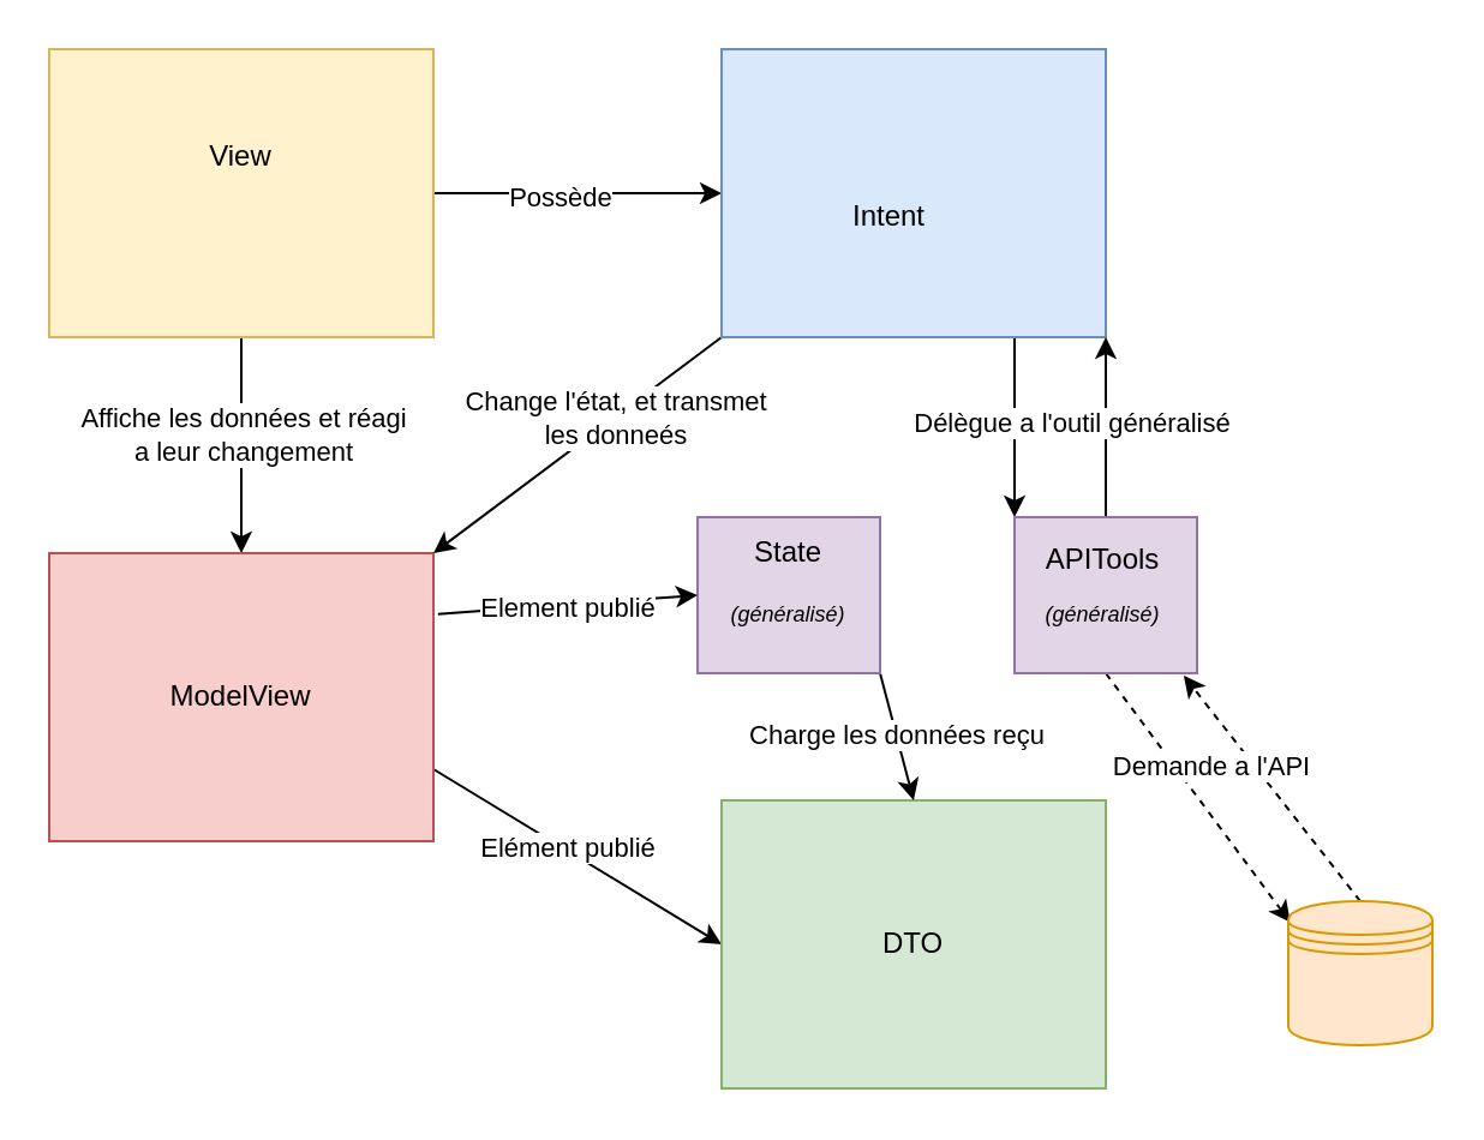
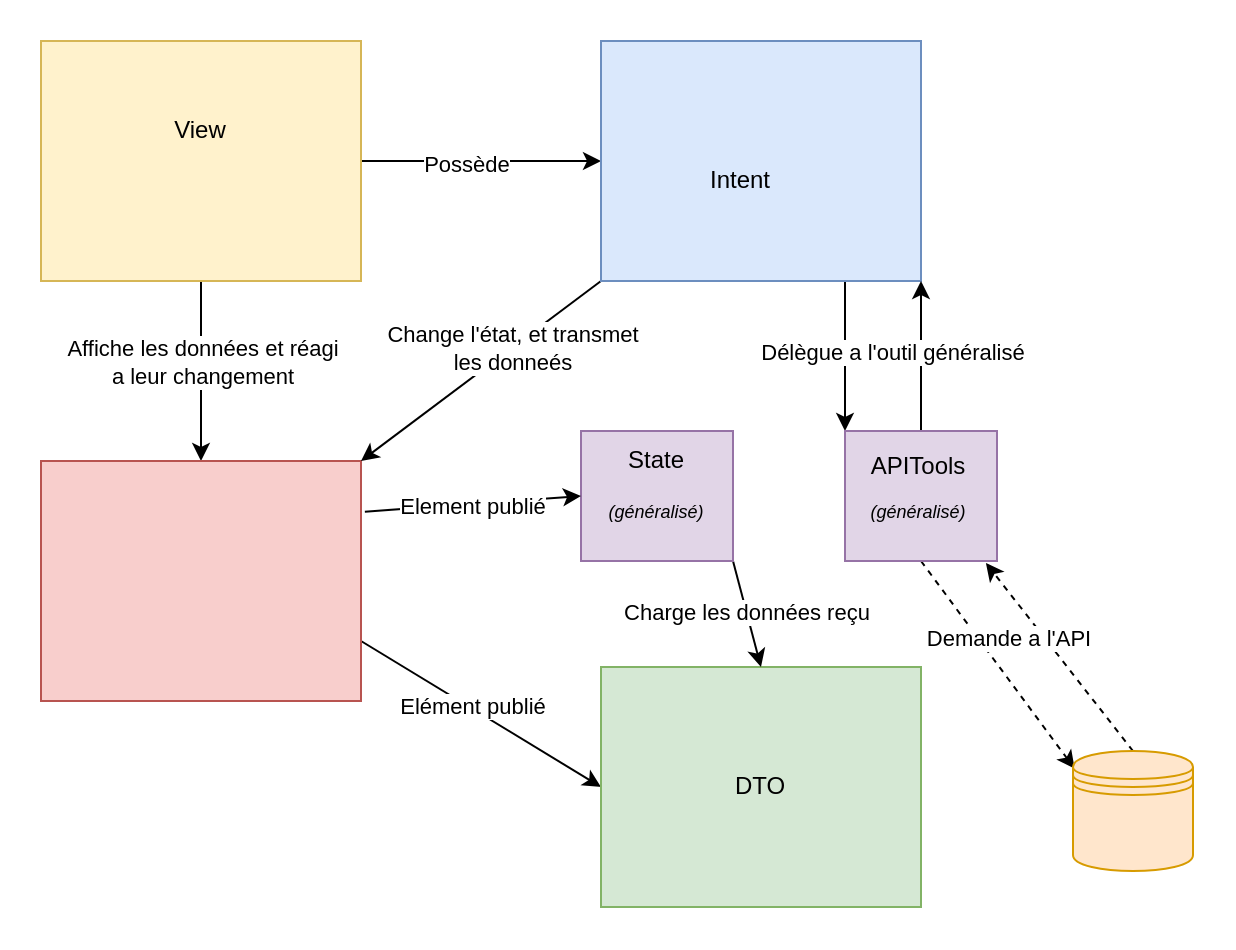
  <mxCell id="0" />
  <mxCell id="1" parent="0" />
  <mxCell id="2" style="edgeStyle=none;rounded=0;orthogonalLoop=1;jettySize=auto;html=1;exitX=0.5;exitY=0;exitDx=0;exitDy=0;entryX=0.927;entryY=1.015;entryDx=0;entryDy=0;fontSize=9;dashed=1;entryPerimeter=0;" edge="1" parent="1" source="22" target="30"><mxGeometry relative="1" as="geometry" /></mxCell>
  <mxCell id="3" style="rounded=0;orthogonalLoop=1;jettySize=auto;html=1;exitX=1;exitY=0.5;exitDx=0;exitDy=0;entryX=0;entryY=0.5;entryDx=0;entryDy=0;" edge="1" parent="1" source="7" target="20"><mxGeometry relative="1" as="geometry" /></mxCell>
  <mxCell id="4" value="Possède" style="edgeLabel;html=1;align=center;verticalAlign=middle;resizable=0;points=[];" vertex="1" connectable="0" parent="3"><mxGeometry x="-0.133" y="-1" relative="1" as="geometry"><mxPoint as="offset" /></mxGeometry></mxCell>
  <mxCell id="5" style="edgeStyle=none;rounded=0;orthogonalLoop=1;jettySize=auto;html=1;exitX=0.5;exitY=1;exitDx=0;exitDy=0;entryX=0.5;entryY=0;entryDx=0;entryDy=0;" edge="1" parent="1" source="7" target="11"><mxGeometry relative="1" as="geometry" /></mxCell>
  <mxCell id="6" value="Affiche les données et réagi &lt;br&gt;a leur changement" style="edgeLabel;html=1;align=center;verticalAlign=middle;resizable=0;points=[];" vertex="1" connectable="0" parent="5"><mxGeometry x="-0.048" y="1" relative="1" as="geometry"><mxPoint x="-1" y="-3" as="offset" /></mxGeometry></mxCell>
  <mxCell id="7" value="" style="rounded=0;whiteSpace=wrap;html=1;fillColor=#fff2cc;strokeColor=#d6b656;" vertex="1" parent="1"><mxGeometry x="20" y="20" width="160" height="120" as="geometry" /></mxCell>
  <mxCell id="8" value="View" style="text;html=1;strokeColor=none;fillColor=none;align=center;verticalAlign=middle;whiteSpace=wrap;rounded=0;" vertex="1" parent="1"><mxGeometry x="70" y="50" width="60" height="30" as="geometry" /></mxCell>
  <mxCell id="9" style="edgeStyle=none;rounded=0;orthogonalLoop=1;jettySize=auto;html=1;exitX=1;exitY=0.75;exitDx=0;exitDy=0;entryX=0;entryY=0.5;entryDx=0;entryDy=0;" edge="1" parent="1" source="11" target="13"><mxGeometry relative="1" as="geometry" /></mxCell>
  <mxCell id="10" value="Elément publié" style="edgeLabel;html=1;align=center;verticalAlign=middle;resizable=0;points=[];" vertex="1" connectable="0" parent="9"><mxGeometry x="-0.092" y="1" relative="1" as="geometry"><mxPoint as="offset" /></mxGeometry></mxCell>
  <mxCell id="11" value="" style="rounded=0;whiteSpace=wrap;html=1;fillColor=#f8cecc;strokeColor=#b85450;" vertex="1" parent="1"><mxGeometry x="20" y="230" width="160" height="120" as="geometry" /></mxCell>
- <mxCell id="12" value="ModelView" style="text;html=1;strokeColor=none;fillColor=none;align=center;verticalAlign=middle;whiteSpace=wrap;rounded=0;" vertex="1" parent="1"><mxGeometry x="70" y="275" width="60" height="30" as="geometry" /></mxCell>
  <mxCell id="13" value="" style="rounded=0;whiteSpace=wrap;html=1;fillColor=#d5e8d4;strokeColor=#82b366;" vertex="1" parent="1"><mxGeometry x="300" y="333" width="160" height="120" as="geometry" /></mxCell>
  <mxCell id="14" value="DTO" style="text;html=1;strokeColor=none;fillColor=none;align=center;verticalAlign=middle;whiteSpace=wrap;rounded=0;" vertex="1" parent="1"><mxGeometry x="350" y="378" width="60" height="30" as="geometry" /></mxCell>
  <mxCell id="15" style="rounded=0;orthogonalLoop=1;jettySize=auto;html=1;exitX=0;exitY=1;exitDx=0;exitDy=0;entryX=1;entryY=0;entryDx=0;entryDy=0;" edge="1" parent="1" source="20" target="11"><mxGeometry relative="1" as="geometry" /></mxCell>
  <mxCell id="16" value="Change l'état, et transmet &lt;br&gt;les donneés" style="edgeLabel;html=1;align=center;verticalAlign=middle;resizable=0;points=[];" vertex="1" connectable="0" parent="15"><mxGeometry x="-0.316" y="1" relative="1" as="geometry"><mxPoint x="-4" y="2" as="offset" /></mxGeometry></mxCell>
  <mxCell id="17" style="edgeStyle=none;rounded=0;orthogonalLoop=1;jettySize=auto;html=1;exitX=0.5;exitY=1;exitDx=0;exitDy=0;dashed=1;entryX=0.014;entryY=0.148;entryDx=0;entryDy=0;entryPerimeter=0;" edge="1" parent="1" source="30" target="22"><mxGeometry relative="1" as="geometry"><mxPoint x="570" y="90.024" as="targetPoint" /></mxGeometry></mxCell>
  <mxCell id="18" value="Demande a l'API" style="edgeLabel;html=1;align=center;verticalAlign=middle;resizable=0;points=[];fontSize=11;" vertex="1" connectable="0" parent="17"><mxGeometry x="-0.252" relative="1" as="geometry"><mxPoint x="15" as="offset" /></mxGeometry></mxCell>
  <mxCell id="19" style="edgeStyle=none;rounded=0;orthogonalLoop=1;jettySize=auto;html=1;entryX=0;entryY=0;entryDx=0;entryDy=0;fontSize=9;" edge="1" parent="1" target="30"><mxGeometry relative="1" as="geometry"><mxPoint x="422" y="135" as="sourcePoint" /></mxGeometry></mxCell>
  <mxCell id="20" value="" style="rounded=0;whiteSpace=wrap;html=1;fillColor=#dae8fc;strokeColor=#6c8ebf;" vertex="1" parent="1"><mxGeometry x="300" y="20" width="160" height="120" as="geometry" /></mxCell>
  <mxCell id="21" value="Intent" style="text;html=1;strokeColor=none;fillColor=none;align=center;verticalAlign=middle;whiteSpace=wrap;rounded=0;" vertex="1" parent="1"><mxGeometry x="340" y="75" width="60" height="30" as="geometry" /></mxCell>
  <mxCell id="22" value="" style="shape=datastore;whiteSpace=wrap;html=1;fillColor=#ffe6cc;strokeColor=#d79b00;" vertex="1" parent="1"><mxGeometry x="536" y="375" width="60" height="60" as="geometry" /></mxCell>
  <mxCell id="23" value="Charge les données reçu" style="edgeStyle=none;rounded=0;orthogonalLoop=1;jettySize=auto;html=1;exitX=1;exitY=1;exitDx=0;exitDy=0;entryX=0.5;entryY=0;entryDx=0;entryDy=0;" edge="1" parent="1" source="24" target="13"><mxGeometry relative="1" as="geometry" /></mxCell>
  <mxCell id="24" value="" style="rounded=0;whiteSpace=wrap;html=1;fillColor=#e1d5e7;strokeColor=#9673a6;" vertex="1" parent="1"><mxGeometry x="290" y="215" width="76" height="65" as="geometry" /></mxCell>
  <mxCell id="25" style="edgeStyle=none;rounded=0;orthogonalLoop=1;jettySize=auto;html=1;exitX=1.012;exitY=0.211;exitDx=0;exitDy=0;entryX=0;entryY=0.5;entryDx=0;entryDy=0;exitPerimeter=0;" edge="1" parent="1" source="11" target="24"><mxGeometry relative="1" as="geometry" /></mxCell>
  <mxCell id="26" value="Element publié" style="edgeLabel;html=1;align=center;verticalAlign=middle;resizable=0;points=[];" vertex="1" connectable="0" parent="25"><mxGeometry x="-0.319" relative="1" as="geometry"><mxPoint x="17" as="offset" /></mxGeometry></mxCell>
  <mxCell id="27" value="State" style="text;html=1;strokeColor=none;fillColor=none;align=center;verticalAlign=middle;whiteSpace=wrap;rounded=0;" vertex="1" parent="1"><mxGeometry x="298" y="215" width="60" height="30" as="geometry" /></mxCell>
  <mxCell id="28" value="&lt;i&gt;&lt;font style=&quot;font-size: 9px;&quot;&gt;(généralisé)&lt;/font&gt;&lt;/i&gt;" style="text;html=1;strokeColor=none;fillColor=none;align=center;verticalAlign=middle;whiteSpace=wrap;rounded=0;" vertex="1" parent="1"><mxGeometry x="298" y="240" width="60" height="30" as="geometry" /></mxCell>
  <mxCell id="29" style="edgeStyle=none;rounded=0;orthogonalLoop=1;jettySize=auto;html=1;exitX=0.5;exitY=0;exitDx=0;exitDy=0;entryX=1;entryY=1;entryDx=0;entryDy=0;fontSize=9;" edge="1" parent="1" source="30" target="20"><mxGeometry relative="1" as="geometry" /></mxCell>
  <mxCell id="30" value="" style="rounded=0;whiteSpace=wrap;html=1;fillColor=#e1d5e7;strokeColor=#9673a6;" vertex="1" parent="1"><mxGeometry x="422" y="215" width="76" height="65" as="geometry" /></mxCell>
  <mxCell id="31" value="APITools" style="text;html=1;strokeColor=none;fillColor=none;align=center;verticalAlign=middle;whiteSpace=wrap;rounded=0;" vertex="1" parent="1"><mxGeometry x="430" y="215" width="58" height="35" as="geometry" /></mxCell>
  <mxCell id="32" value="&lt;i&gt;&lt;font style=&quot;font-size: 9px;&quot;&gt;(généralisé)&lt;/font&gt;&lt;/i&gt;" style="text;html=1;strokeColor=none;fillColor=none;align=center;verticalAlign=middle;whiteSpace=wrap;rounded=0;" vertex="1" parent="1"><mxGeometry x="429" y="240" width="60" height="30" as="geometry" /></mxCell>
  <mxCell id="33" value="&lt;font style=&quot;font-size: 11px;&quot;&gt;Délègue a l'outil généralisé&lt;/font&gt;" style="edgeLabel;html=1;align=center;verticalAlign=middle;resizable=0;points=[];fontSize=9;" vertex="1" connectable="0" parent="1"><mxGeometry x="445.999" y="175.005" as="geometry" /></mxCell>
